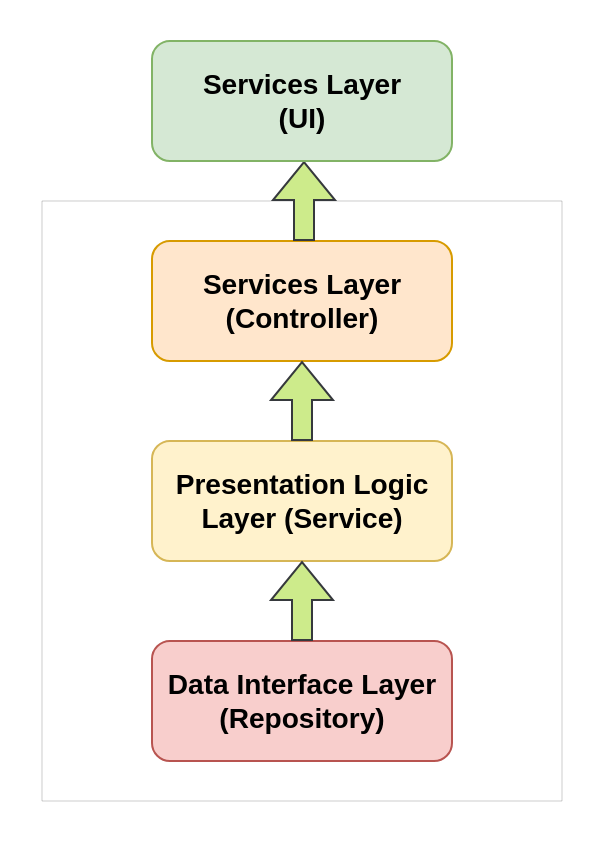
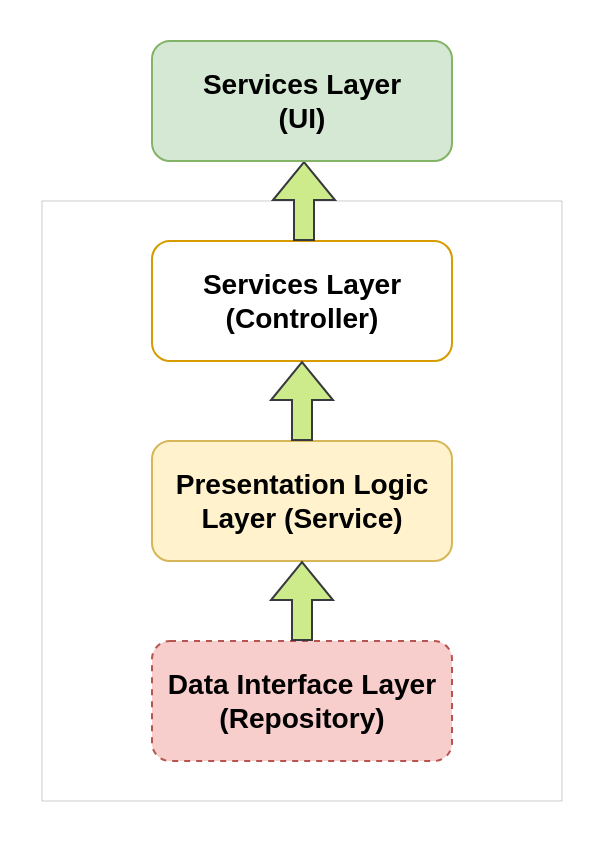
  <mxCell id="0" />
  <mxCell id="1" parent="0" />
  <mxCell id="2" value="" style="rounded=0;whiteSpace=wrap;html=1;labelBackgroundColor=#FFB570;dashed=1;dashPattern=1 2;perimeterSpacing=0;strokeWidth=0;" parent="1" vertex="1"><mxGeometry x="20.5" y="100" width="260" height="300" as="geometry" /></mxCell>
- <mxCell id="3" value="&lt;h3&gt;Data Interface Layer (Repository)&lt;/h3&gt;" style="rounded=1;whiteSpace=wrap;html=1;fillColor=#f8cecc;strokeColor=#b85450;" parent="1" vertex="1"><mxGeometry x="75.5" y="320" width="150" height="60" as="geometry" /></mxCell>
+ <mxCell id="3" value="&lt;h3&gt;Data Interface Layer (Repository)&lt;/h3&gt;" style="rounded=1;whiteSpace=wrap;html=1;fillColor=#f8cecc;strokeColor=#b85450;dashed=1;" parent="1" vertex="1"><mxGeometry x="75.5" y="320" width="150" height="60" as="geometry" /></mxCell>
  <mxCell id="4" value="&lt;h3&gt;Presentation Logic Layer (Service)&lt;/h3&gt;" style="rounded=1;whiteSpace=wrap;html=1;fillColor=#fff2cc;strokeColor=#d6b656;" parent="1" vertex="1"><mxGeometry x="75.5" y="220" width="150" height="60" as="geometry" /></mxCell>
  <mxCell id="5" value="" style="shape=flexArrow;endArrow=classic;html=1;rounded=0;entryX=0.5;entryY=1;entryDx=0;entryDy=0;fillColor=#cdeb8b;strokeColor=#36393d;" parent="1" source="3" target="4" edge="1"><mxGeometry width="50" height="50" relative="1" as="geometry"><mxPoint x="185.5" y="400" as="sourcePoint" /><mxPoint x="235.5" y="350" as="targetPoint" /></mxGeometry></mxCell>
- <mxCell id="6" value="&lt;h3&gt;Services Layer&lt;br&gt;(Controller)&lt;/h3&gt;" style="rounded=1;whiteSpace=wrap;html=1;fillColor=#ffe6cc;strokeColor=#d79b00;" parent="1" vertex="1"><mxGeometry x="75.5" y="120" width="150" height="60" as="geometry" /></mxCell>
+ <mxCell id="6" value="&lt;h3&gt;Services Layer&lt;br&gt;(Controller)&lt;/h3&gt;" style="rounded=1;whiteSpace=wrap;html=1;fillColor=#ffffff;strokeColor=#d79b00;" parent="1" vertex="1"><mxGeometry x="75.5" y="120" width="150" height="60" as="geometry" /></mxCell>
  <mxCell id="7" value="" style="shape=flexArrow;endArrow=classic;html=1;rounded=0;entryX=0.5;entryY=1;entryDx=0;entryDy=0;fillColor=#cdeb8b;strokeColor=#36393d;" parent="1" target="6" edge="1"><mxGeometry width="50" height="50" relative="1" as="geometry"><mxPoint x="150.5" y="220" as="sourcePoint" /><mxPoint x="152.5" y="250" as="targetPoint" /></mxGeometry></mxCell>
  <mxCell id="8" value="" style="shape=flexArrow;endArrow=classic;html=1;rounded=0;entryX=0.5;entryY=1;entryDx=0;entryDy=0;fillColor=#cdeb8b;strokeColor=#36393d;" parent="1" edge="1"><mxGeometry width="50" height="50" relative="1" as="geometry"><mxPoint x="151.5" y="120" as="sourcePoint" /><mxPoint x="151.5" y="80" as="targetPoint" /></mxGeometry></mxCell>
  <mxCell id="9" value="&lt;h3&gt;Services Layer&lt;br&gt;(UI)&lt;/h3&gt;" style="rounded=1;whiteSpace=wrap;html=1;fillColor=#d5e8d4;strokeColor=#82b366;" parent="1" vertex="1"><mxGeometry x="75.5" y="20" width="150" height="60" as="geometry" /></mxCell>
